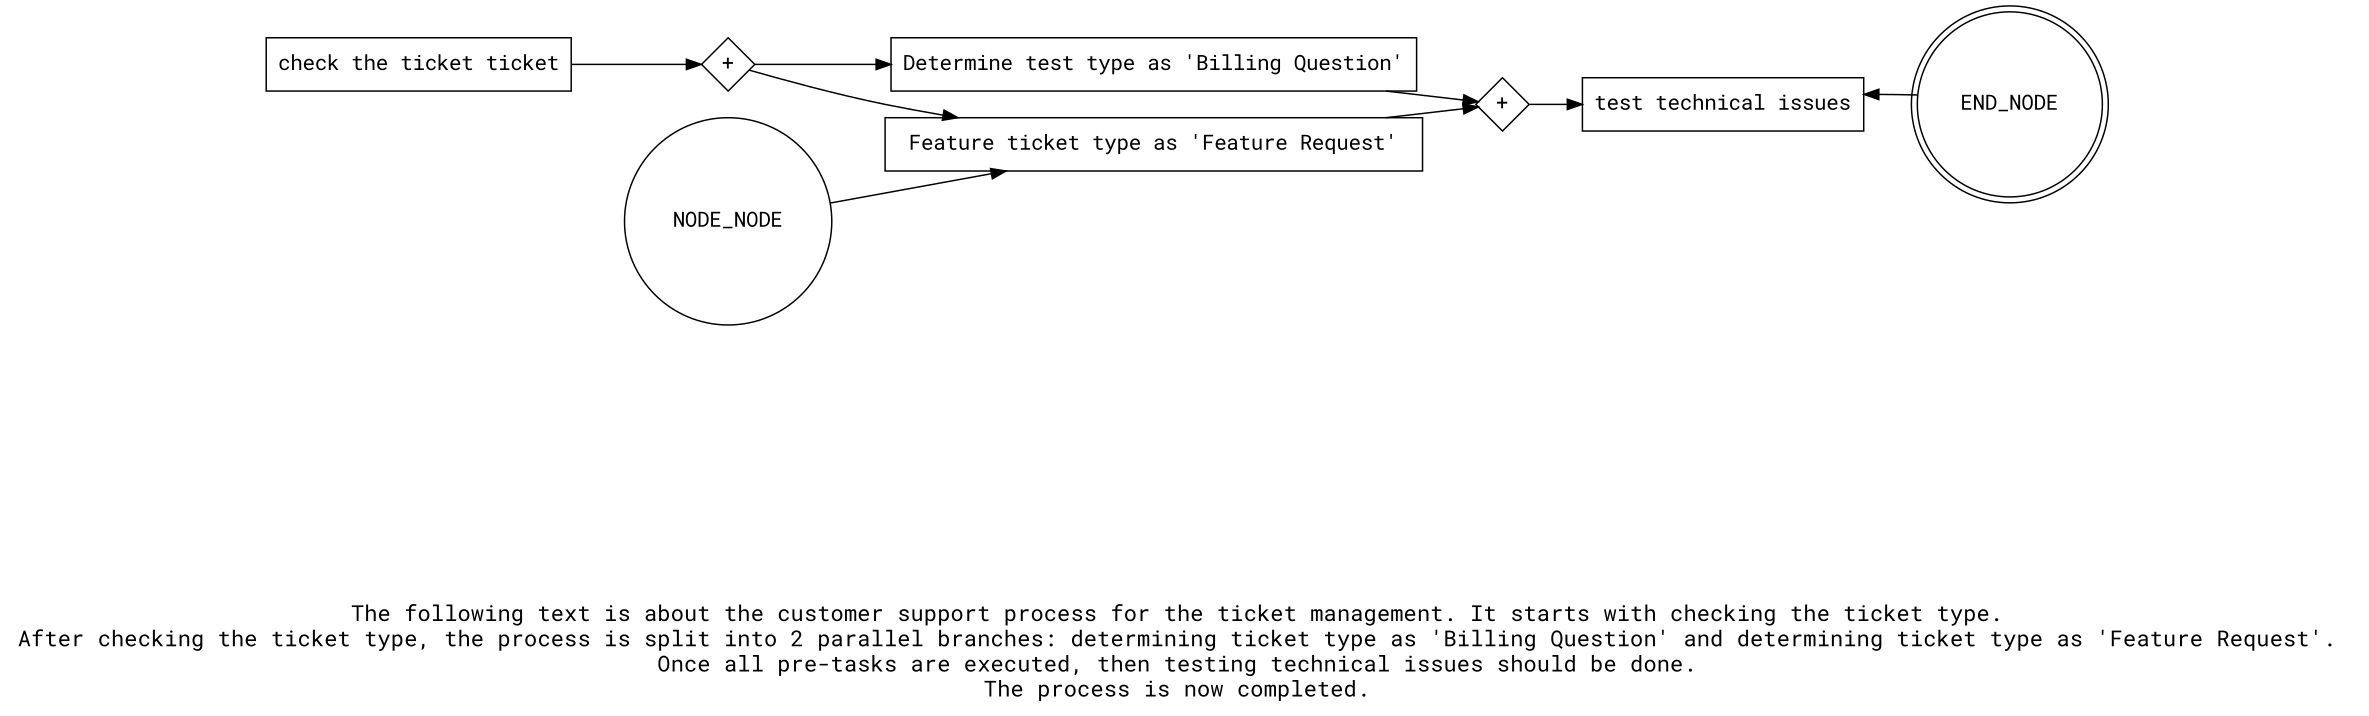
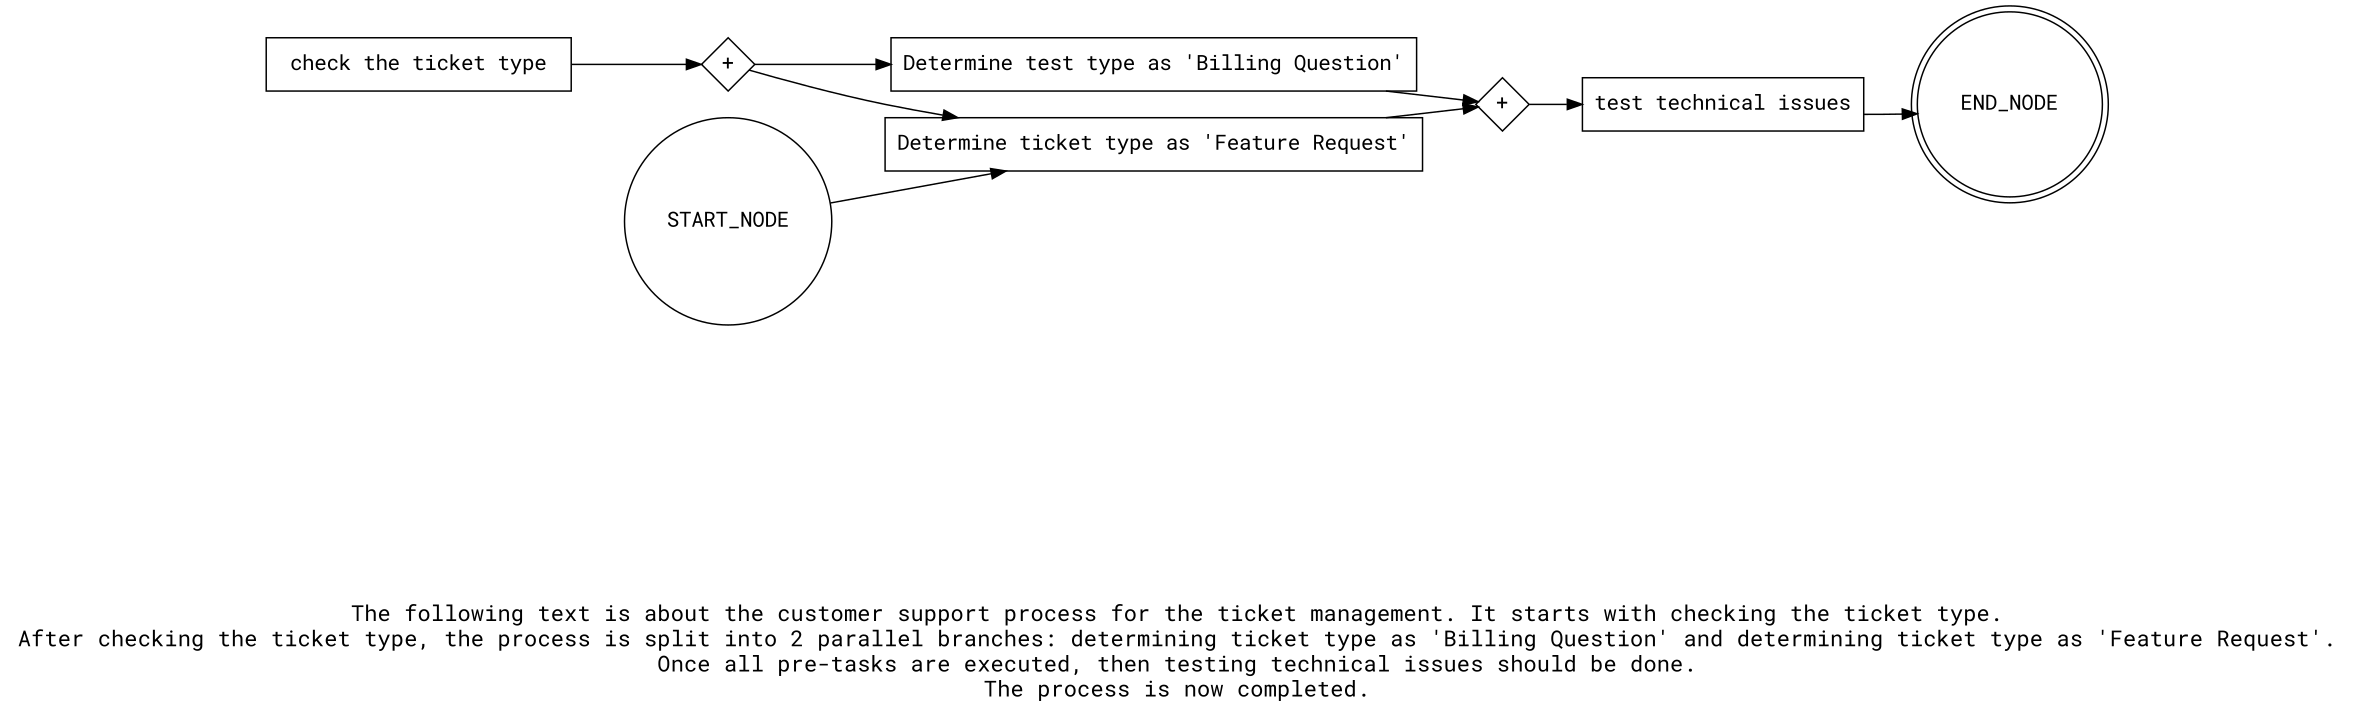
  digraph {
    fontname="Roboto Mono"
    fontsize=15
    label="\n\n\nThe following text is about the customer support process for the ticket management. It starts with checking the ticket type. \nAfter checking the ticket type, the process is split into 2 parallel branches: determining ticket type as 'Billing Question' and determining ticket type as 'Feature Request'. \nOnce all pre-tasks are executed, then testing technical issues should be done. \nThe process is now completed. \n"
    rankdir=LR
    node [fontname="Roboto Mono" shape=box]
    edge [fontname="Roboto Mono"]
-   "check the ticket type" [label="check the ticket ticket"]
+   "check the ticket type"
    n2 [fixedsize=true label="+" shape=diamond width=0.5]
    n3 [label="Determine test type as 'Billing Question'"]
-   "Determine ticket type as 'Feature Request'" [label="Feature ticket type as 'Feature Request'"]
+   "Determine ticket type as 'Feature Request'"
    n5 [fixedsize=true label="+" shape=diamond width=0.5]
    "test technical issues"
    END_NODE [shape=doublecircle width=0.2]
-   START_NODE [shape=circle width=0.3 label=NODE_NODE]
+   START_NODE [shape=circle width=0.3]
    subgraph sub_1 {
      "check the ticket type"
      n2
      n3
      "Determine ticket type as 'Feature Request'"
      n5
      "test technical issues"
    }
    "check the ticket type" -> n2
    n2 -> n3
    n2 -> "Determine ticket type as 'Feature Request'"
    n3 -> n5
    "Determine ticket type as 'Feature Request'" -> n5
    n5 -> "test technical issues"
-   END_NODE -> "test technical issues"
+   "test technical issues" -> END_NODE
    START_NODE -> "Determine ticket type as 'Feature Request'"
  }
